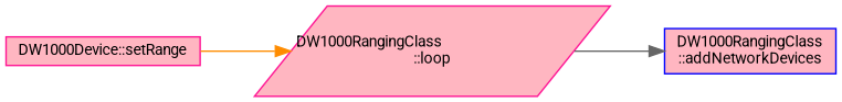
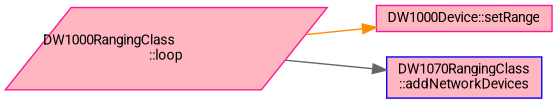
  digraph {
    fontname=Roboto
    rankdir=RL
    node [color=deeppink fillcolor=lightpink fontname=Roboto fontsize=10 shape=box style=filled]
    edge [dir=back fontname=Roboto fontsize=10 labelfontname=Helvetica labelfontsize=10 style=solid]
    n1 [fontcolor=black height=0.2 label="DW1000Device::setRange" width=0.4]
    n2 [height=0.2 label="DW1000RangingClass\l::loop" shape=parallelogram width=0.4]
-   n3 [color=blue height=0.2 label="DW1000RangingClass\l::addNetworkDevices" width=0.4]
-   n2 -> n1 [color=darkorange]
+   n3 [color=blue height=0.2 label="DW1070RangingClass\l::addNetworkDevices" width=0.4]
+   n1 -> n2 [color=darkorange]
    n3 -> n2 [color=gray40]
  }
